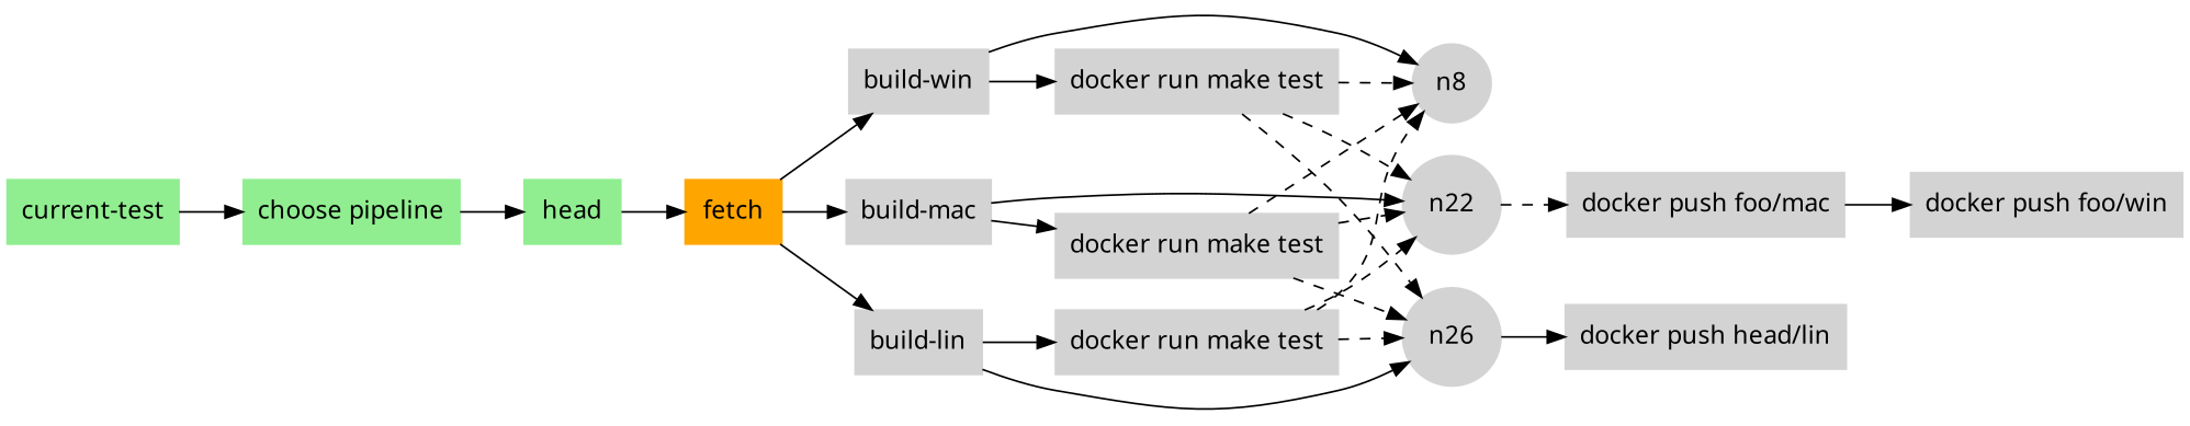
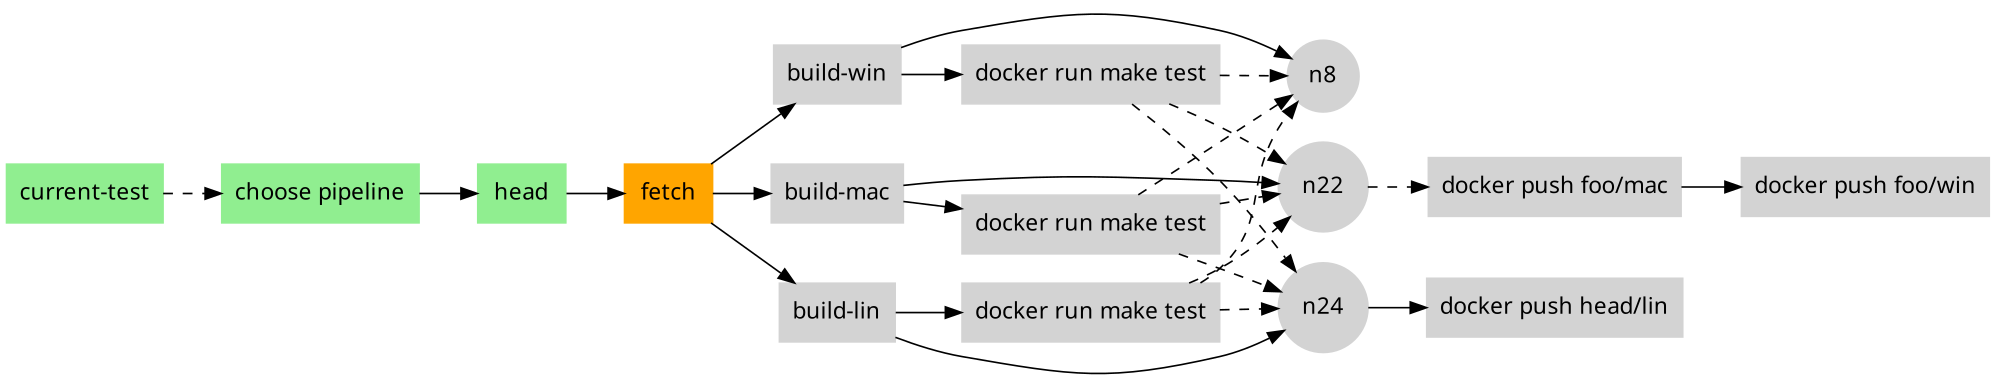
  digraph {
    fontname="ui-system,sans-serif"
    rankdir=LR
    node [color="#d3d3d3" fillcolor="#d3d3d3" fontname="ui-system,sans-serif" shape=box style=filled]
    edge [fontname="ui-system,sans-serif"]
    n3 [color="#90ee90" fillcolor="#90ee90" label="current-test"]
    n2 [color="#90ee90" fillcolor="#90ee90" label="choose pipeline"]
    n16 [color="#90ee90" fillcolor="#90ee90" label=head]
    n15 [color="#ffa500" fillcolor="#ffa500" label=fetch]
    n14 [label="build-win"]
    n18 [label="build-mac"]
    n20 [label="build-lin"]
    n13 [label="docker run make test"]
    n8 [shape=circle]
    n22 [shape=circle]
    n17 [label="docker run make test"]
-   n24 [shape=circle label=n26]
+   n24 [shape=circle]
    n19 [label="docker run make test"]
    n21 [label="docker push foo/mac"]
    n23 [label="docker push head/lin"]
    n7 [label="docker push foo/win"]
-   n3 -> n2
+   n3 -> n2 [style=dashed]
    n2 -> n16
    n16 -> n15
    n15 -> n14
    n15 -> n18
    n15 -> n20
    n14 -> n13
    n14 -> n8
    n18 -> n22
    n18 -> n17
    n20 -> n24
    n20 -> n19
    n13 -> n8 [style=dashed]
    n13 -> n22 [style=dashed]
    n13 -> n24 [style=dashed]
    n22 -> n21 [style=dashed]
    n17 -> n8 [style=dashed]
    n17 -> n22 [style=dashed]
    n17 -> n24 [style=dashed]
    n24 -> n23
    n19 -> n8 [style=dashed]
    n19 -> n22 [style=dashed]
    n19 -> n24 [style=dashed]
    n21 -> n7
  }
